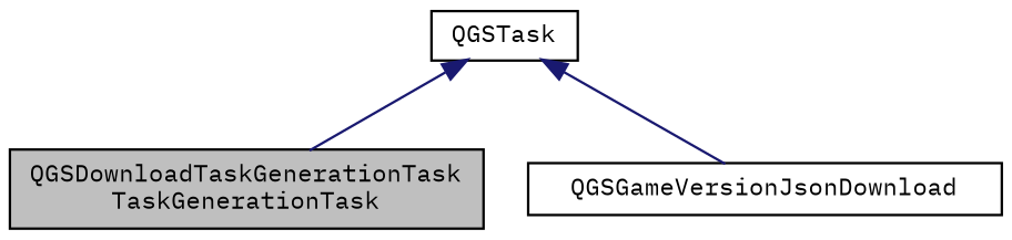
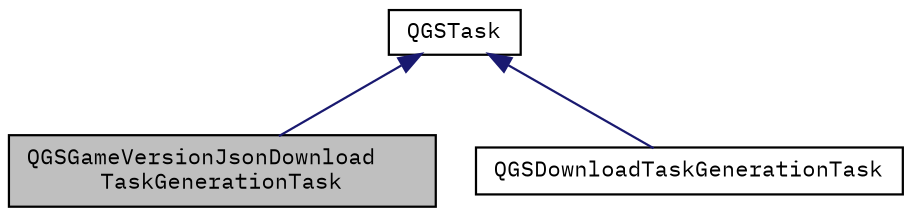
  digraph {
    fontname="IBM Plex Mono"
    node [color=black fillcolor=white fontname="IBM Plex Mono" fontsize=10 shape=record style=filled]
    edge [color=midnightblue dir=back fontname="IBM Plex Mono" fontsize=10 labelfontname=Helvetica labelfontsize=10 style=solid]
-   n1 [fillcolor=grey75 fontcolor=black height=0.2 label="QGSDownloadTaskGenerationTask\lTaskGenerationTask" width=0.4]
-   n2 [height=0.2 label=QGSGameVersionJsonDownload width=0.4]
+   n1 [fillcolor=grey75 fontcolor=black height=0.2 label="QGSGameVersionJsonDownload\lTaskGenerationTask" width=0.4]
+   n2 [height=0.2 label=QGSDownloadTaskGenerationTask width=0.4]
    n3 [height=0.2 label=QGSTask width=0.4]
    n3 -> n1
    n3 -> n2
  }
